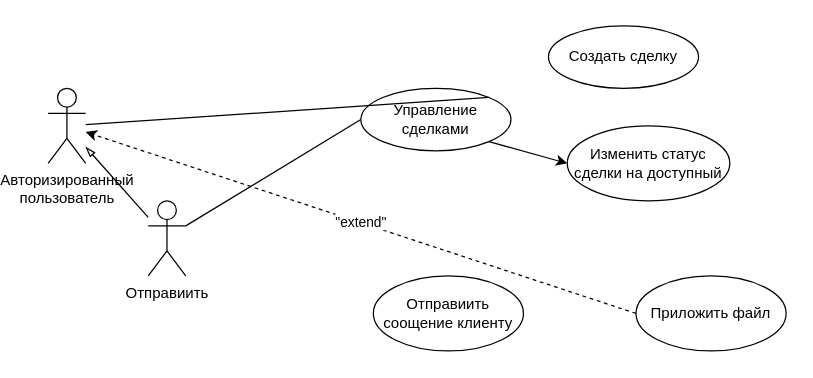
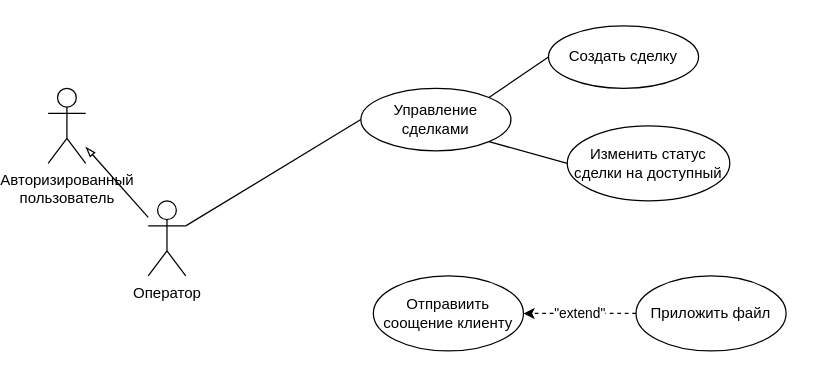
  <mxCell id="0" />
  <mxCell id="1" parent="0" />
- <mxCell id="2" value="Отправиить" style="shape=umlActor;verticalLabelPosition=bottom;verticalAlign=top;html=1;outlineConnect=0;" parent="1" vertex="1"><mxGeometry x="100" y="160" width="30" height="60" as="geometry" /></mxCell>
+ <mxCell id="2" value="Оператор" style="shape=umlActor;verticalLabelPosition=bottom;verticalAlign=top;html=1;outlineConnect=0;" parent="1" vertex="1"><mxGeometry x="100" y="160" width="30" height="60" as="geometry" /></mxCell>
  <mxCell id="3" value="Отправиить соощение клиенту" style="ellipse;whiteSpace=wrap;html=1;" parent="1" vertex="1"><mxGeometry x="280" y="220" width="120" height="60" as="geometry" /></mxCell>
  <mxCell id="4" value="Приложить файл" style="ellipse;whiteSpace=wrap;html=1;" parent="1" vertex="1"><mxGeometry x="490" y="220" width="120" height="60" as="geometry" /></mxCell>
  <mxCell id="5" value="Авторизированный&lt;div&gt;пользователь&lt;/div&gt;" style="shape=umlActor;verticalLabelPosition=bottom;verticalAlign=top;html=1;outlineConnect=0;" parent="1" vertex="1"><mxGeometry x="20" y="70" width="30" height="60" as="geometry" /></mxCell>
  <mxCell id="6" value="" style="endArrow=blockThin;html=1;rounded=0;endFill=0;" parent="1" source="2" target="5" edge="1"><mxGeometry width="50" height="50" relative="1" as="geometry"><mxPoint x="100" y="260" as="sourcePoint" /><mxPoint x="150" y="210" as="targetPoint" /></mxGeometry></mxCell>
- <mxCell id="7" value="&quot;extend&quot;" style="endArrow=classic;html=1;rounded=0;exitX=0;exitY=0.5;exitDx=0;exitDy=0;dashed=1;" parent="1" source="4" target="5" edge="1"><mxGeometry width="50" height="50" relative="1" as="geometry"><mxPoint x="410" y="120" as="sourcePoint" /><mxPoint x="460" y="70" as="targetPoint" /></mxGeometry></mxCell>
+ <mxCell id="7" value="&quot;extend&quot;" style="endArrow=classic;html=1;rounded=0;entryX=1;entryY=0.5;entryDx=0;entryDy=0;exitX=0;exitY=0.5;exitDx=0;exitDy=0;dashed=1;" parent="1" source="4" target="3" edge="1"><mxGeometry width="50" height="50" relative="1" as="geometry"><mxPoint x="410" y="120" as="sourcePoint" /><mxPoint x="460" y="70" as="targetPoint" /></mxGeometry></mxCell>
  <mxCell id="8" value="Создать сделку" style="ellipse;whiteSpace=wrap;html=1;" parent="1" vertex="1"><mxGeometry x="420" y="20" width="120" height="50" as="geometry" /></mxCell>
  <mxCell id="9" value="Изменить статус сделки на доступный" style="ellipse;whiteSpace=wrap;html=1;" parent="1" vertex="1"><mxGeometry x="435" y="100" width="130" height="60" as="geometry" /></mxCell>
  <mxCell id="10" value="Управление сделками" style="ellipse;whiteSpace=wrap;html=1;" vertex="1" parent="1"><mxGeometry x="270" y="70" width="120" height="50" as="geometry" /></mxCell>
  <mxCell id="11" value="" style="endArrow=none;html=1;rounded=0;entryX=0;entryY=0.5;entryDx=0;entryDy=0;exitX=1;exitY=0.333;exitDx=0;exitDy=0;exitPerimeter=0;" edge="1" parent="1" source="2" target="10"><mxGeometry width="50" height="50" relative="1" as="geometry"><mxPoint x="340" y="210" as="sourcePoint" /><mxPoint x="390" y="160" as="targetPoint" /></mxGeometry></mxCell>
- <mxCell id="12" value="" style="endArrow=classic;html=1;rounded=0;entryX=0;entryY=0.5;entryDx=0;entryDy=0;exitX=1;exitY=1;exitDx=0;exitDy=0;" edge="1" parent="1" source="10" target="9"><mxGeometry width="50" height="50" relative="1" as="geometry"><mxPoint x="340" y="210" as="sourcePoint" /><mxPoint x="390" y="160" as="targetPoint" /></mxGeometry></mxCell>
- <mxCell id="13" value="" style="endArrow=none;html=1;rounded=0;exitX=1;exitY=0;exitDx=0;exitDy=0;" edge="1" parent="1" source="10" target="5"><mxGeometry width="50" height="50" relative="1" as="geometry"><mxPoint x="340" y="210" as="sourcePoint" /><mxPoint x="390" y="160" as="targetPoint" /></mxGeometry></mxCell>
+ <mxCell id="12" value="" style="endArrow=none;html=1;rounded=0;entryX=0;entryY=0.5;entryDx=0;entryDy=0;exitX=1;exitY=1;exitDx=0;exitDy=0;" edge="1" parent="1" source="10" target="9"><mxGeometry width="50" height="50" relative="1" as="geometry"><mxPoint x="340" y="210" as="sourcePoint" /><mxPoint x="390" y="160" as="targetPoint" /></mxGeometry></mxCell>
+ <mxCell id="13" value="" style="endArrow=none;html=1;rounded=0;entryX=0;entryY=0.5;entryDx=0;entryDy=0;exitX=1;exitY=0;exitDx=0;exitDy=0;" edge="1" parent="1" source="10" target="8"><mxGeometry width="50" height="50" relative="1" as="geometry"><mxPoint x="340" y="210" as="sourcePoint" /><mxPoint x="390" y="160" as="targetPoint" /></mxGeometry></mxCell>
